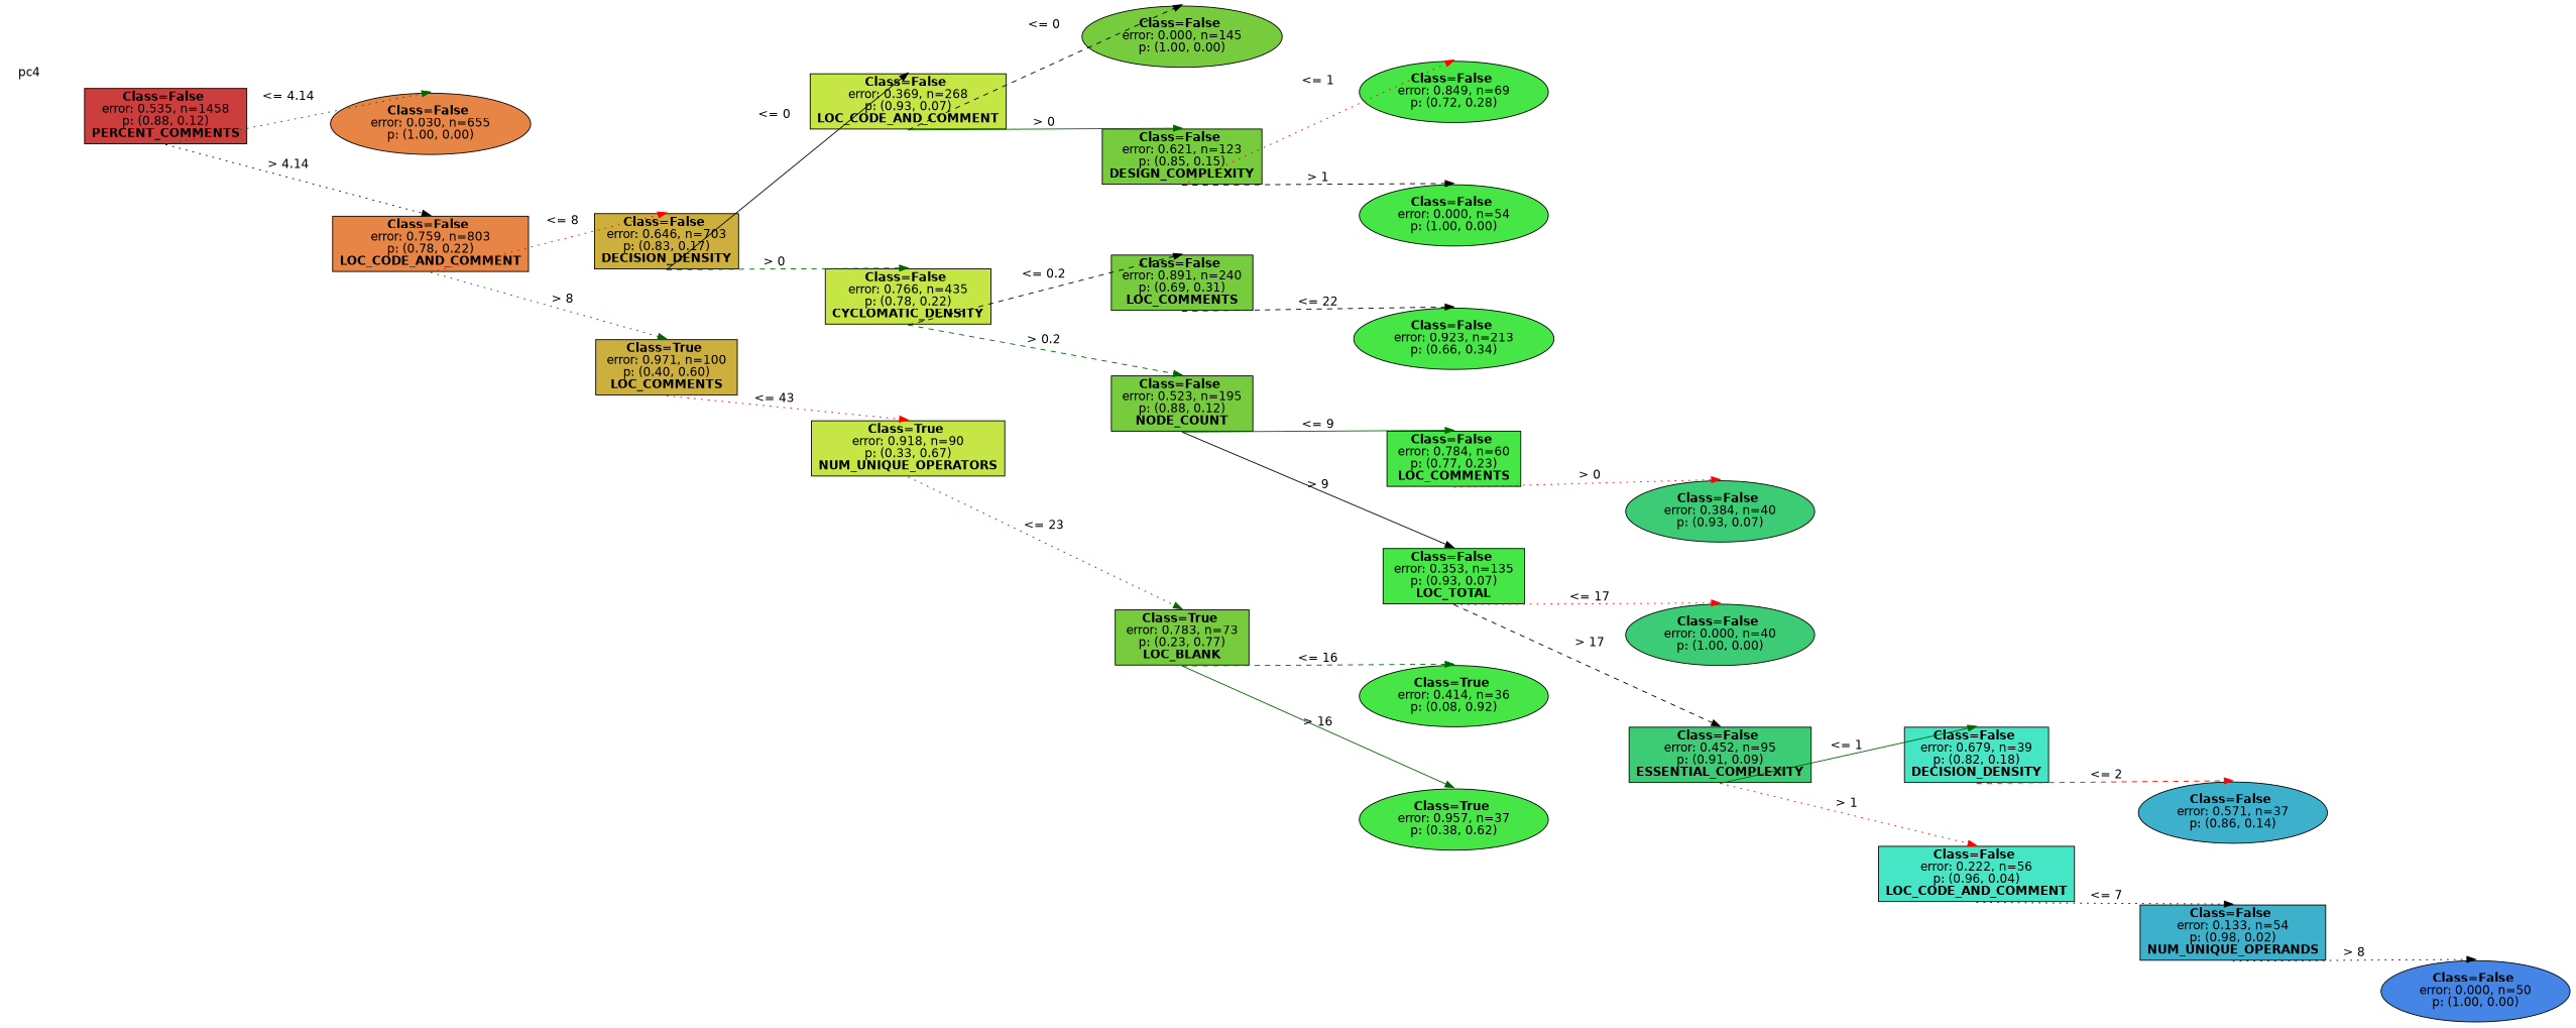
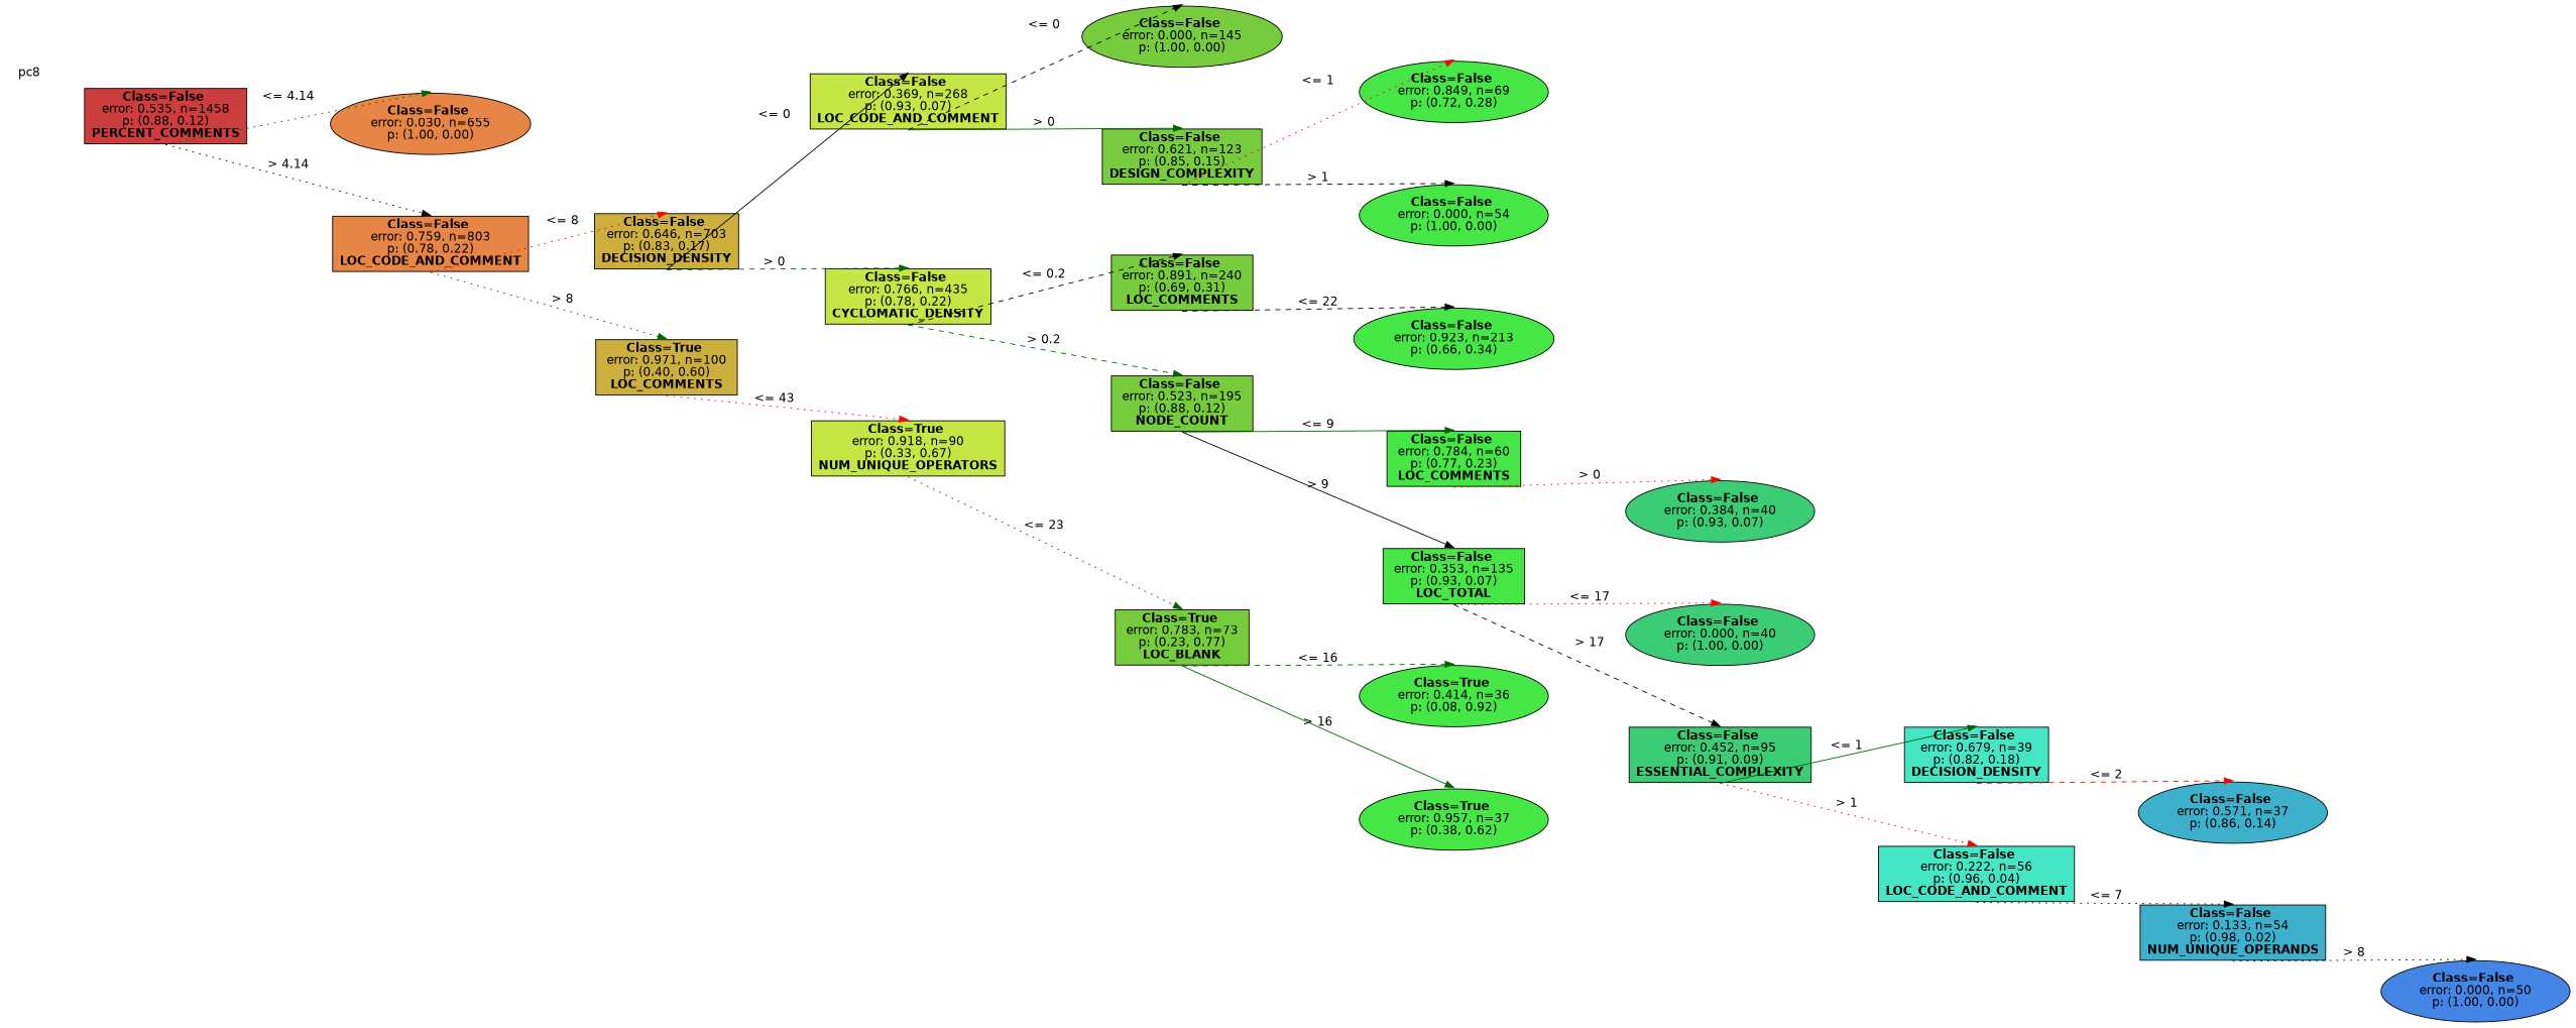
  digraph {
    nodesep=1
    ranksep=0.5
    splines=false
    rankdir=LR
    node [color=black fillcolor="0.333 0.7 0.900" fontname=helvetica shape=rect style=filled]
    edge [fontname=helvetica headport=n style=dotted tailport=s color=darkgreen]
-   n1 [fillcolor=white label=pc4 shape=plaintext]
+   n1 [fillcolor=white label=pc8 shape=plaintext]
    n2 [fillcolor="0.000 0.7 0.800" label=<<b> Class=False </b> <br/> error: 0.535, n=1458 <br/> p: (0.88, 0.12) <br/><b>PERCENT_COMMENTS</b>>]
    n3 [fillcolor="0.067 0.7 0.900" label=<<b> Class=False </b> <br/> error: 0.030, n=655 <br/> p: (1.00, 0.00) > shape=oval]
    n4 [fillcolor="0.067 0.7 0.900" label=<<b> Class=False </b> <br/> error: 0.759, n=803 <br/> p: (0.78, 0.22) <br/><b>LOC_CODE_AND_COMMENT</b>>]
    n5 [fillcolor="0.133 0.7 0.800" label=<<b> Class=False </b> <br/> error: 0.646, n=703 <br/> p: (0.83, 0.17) <br/><b>DECISION_DENSITY</b>>]
    n6 [fillcolor="0.133 0.7 0.800" label=<<b> Class=True </b> <br/> error: 0.971, n=100 <br/> p: (0.40, 0.60) <br/><b>LOC_COMMENTS</b>>]
    n7 [fillcolor="0.200 0.7 0.900" label=<<b> Class=False </b> <br/> error: 0.369, n=268 <br/> p: (0.93, 0.07) <br/><b>LOC_CODE_AND_COMMENT</b>>]
    n8 [fillcolor="0.200 0.7 0.900" label=<<b> Class=False </b> <br/> error: 0.766, n=435 <br/> p: (0.78, 0.22) <br/><b>CYCLOMATIC_DENSITY</b>>]
    n9 [fillcolor="0.267 0.7 0.800" label=<<b> Class=False </b> <br/> error: 0.000, n=145 <br/> p: (1.00, 0.00) > shape=oval]
    n10 [fillcolor="0.267 0.7 0.800" label=<<b> Class=False </b> <br/> error: 0.621, n=123 <br/> p: (0.85, 0.15) <br/><b>DESIGN_COMPLEXITY</b>>]
    n11 [label=<<b> Class=False </b> <br/> error: 0.849, n=69 <br/> p: (0.72, 0.28) > shape=oval]
    n12 [label=<<b> Class=False </b> <br/> error: 0.000, n=54 <br/> p: (1.00, 0.00) > shape=oval]
    n13 [fillcolor="0.267 0.7 0.800" label=<<b> Class=False </b> <br/> error: 0.891, n=240 <br/> p: (0.69, 0.31) <br/><b>LOC_COMMENTS</b>>]
    n14 [fillcolor="0.267 0.7 0.800" label=<<b> Class=False </b> <br/> error: 0.523, n=195 <br/> p: (0.88, 0.12) <br/><b>NODE_COUNT</b>>]
    n15 [label=<<b> Class=False </b> <br/> error: 0.923, n=213 <br/> p: (0.66, 0.34) > shape=oval]
    n16 [label=<<b> Class=False </b> <br/> error: 0.784, n=60 <br/> p: (0.77, 0.23) <br/><b>LOC_COMMENTS</b>>]
    n17 [label=<<b> Class=False </b> <br/> error: 0.353, n=135 <br/> p: (0.93, 0.07) <br/><b>LOC_TOTAL</b>>]
    n18 [fillcolor="0.400 0.7 0.800" label=<<b> Class=False </b> <br/> error: 0.384, n=40 <br/> p: (0.93, 0.07) > shape=oval]
    n19 [fillcolor="0.400 0.7 0.800" label=<<b> Class=False </b> <br/> error: 0.000, n=40 <br/> p: (1.00, 0.00) > shape=oval]
    n20 [fillcolor="0.400 0.7 0.800" label=<<b> Class=False </b> <br/> error: 0.452, n=95 <br/> p: (0.91, 0.09) <br/><b>ESSENTIAL_COMPLEXITY</b>>]
    n21 [fillcolor="0.467 0.7 0.900" label=<<b> Class=False </b> <br/> error: 0.679, n=39 <br/> p: (0.82, 0.18) <br/><b>DECISION_DENSITY</b>>]
    n22 [fillcolor="0.467 0.7 0.900" label=<<b> Class=False </b> <br/> error: 0.222, n=56 <br/> p: (0.96, 0.04) <br/><b>LOC_CODE_AND_COMMENT</b>>]
    n23 [fillcolor="0.533 0.7 0.800" label=<<b> Class=False </b> <br/> error: 0.571, n=37 <br/> p: (0.86, 0.14) > shape=oval]
    n24 [fillcolor="0.533 0.7 0.800" label=<<b> Class=False </b> <br/> error: 0.133, n=54 <br/> p: (0.98, 0.02) <br/><b>NUM_UNIQUE_OPERANDS</b>>]
    n25 [fillcolor="0.600 0.7 0.900" label=<<b> Class=False </b> <br/> error: 0.000, n=50 <br/> p: (1.00, 0.00) > shape=oval]
    n26 [fillcolor="0.200 0.7 0.900" label=<<b> Class=True </b> <br/> error: 0.918, n=90 <br/> p: (0.33, 0.67) <br/><b>NUM_UNIQUE_OPERATORS</b>>]
    n27 [fillcolor="0.267 0.7 0.800" label=<<b> Class=True </b> <br/> error: 0.783, n=73 <br/> p: (0.23, 0.77) <br/><b>LOC_BLANK</b>>]
    n28 [label=<<b> Class=True </b> <br/> error: 0.414, n=36 <br/> p: (0.08, 0.92) > shape=oval]
    n29 [label=<<b> Class=True </b> <br/> error: 0.957, n=37 <br/> p: (0.38, 0.62) > shape=oval]
    n1 -> n2 [style=invis color=""]
    n2 -> n3 [label="<= 4.14"]
    n2 -> n4 [label="> 4.14" color=black]
    n4 -> n5 [label="<= 8" color=red]
    n4 -> n6 [label="> 8"]
    n5 -> n7 [label="<= 0" color=black style=solid]
    n5 -> n8 [label="> 0" style=dashed]
    n6 -> n26 [label="<= 43" color=red]
    n7 -> n9 [label="<= 0" color=black style=dashed]
    n7 -> n10 [label="> 0" style=solid]
    n8 -> n13 [label="<= 0.2" color=black style=dashed]
    n8 -> n14 [label="> 0.2" style=dashed]
    n10 -> n11 [label="<= 1" color=red]
    n10 -> n12 [label="> 1" color=black style=dashed]
    n13 -> n15 [label="<= 22" color=black style=dashed]
    n14 -> n16 [label="<= 9" style=solid]
    n14 -> n17 [label="> 9" color=black style=solid]
    n16 -> n18 [label="> 0" color=red]
    n17 -> n19 [label="<= 17" color=red]
    n17 -> n20 [label="> 17" color=black style=dashed]
    n20 -> n21 [label="<= 1" style=solid]
    n20 -> n22 [label="> 1" color=red]
    n21 -> n23 [label="<= 2" color=red style=dashed]
    n22 -> n24 [label="<= 7" color=black]
    n24 -> n25 [label="> 8" color=black]
    n26 -> n27 [label="<= 23"]
    n27 -> n28 [label="<= 16" style=dashed]
    n27 -> n29 [label="> 16" style=solid]
  }
